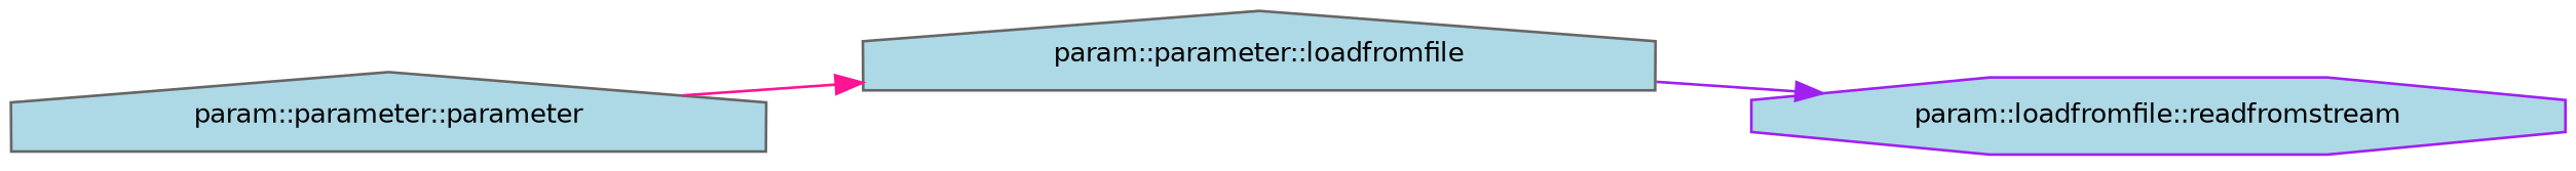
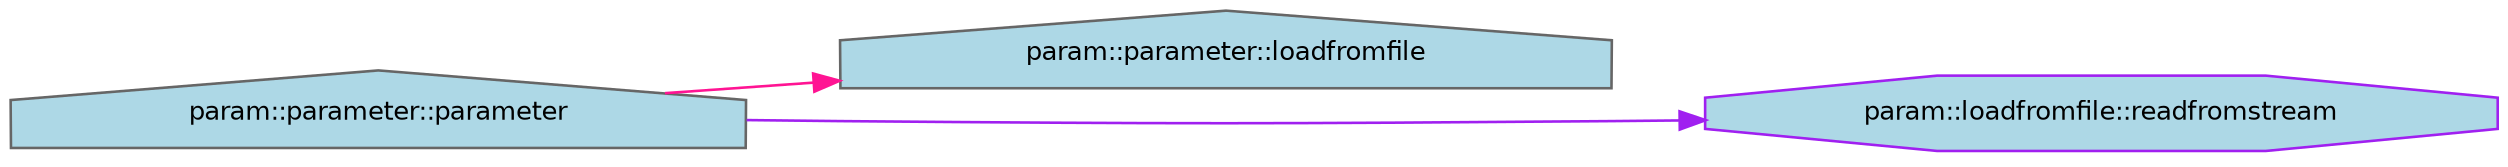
  digraph {
    rankdir=LR
    node [color=gray40 fillcolor=lightblue fontname=Helvetica fontsize=10 shape=house style=filled]
    edge [fontname=Helvetica fontsize=10 labelfontname=Helvetica labelfontsize=10 style=solid]
    n1 [fontcolor=black height=0.2 label="param::parameter::parameter" width=0.4]
    n2 [height=0.2 label="param::parameter::loadfromfile" width=0.4]
    n3 [color=purple height=0.2 label="param::loadfromfile::readfromstream" shape=octagon width=0.4]
    n1 -> n2 [color=deeppink]
-   n2 -> n3 [color=purple]
+   n1 -> n3 [color=purple]
  }
